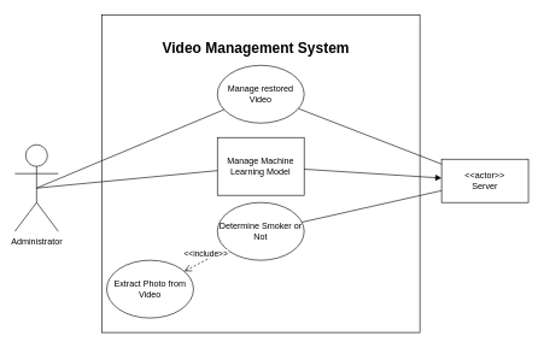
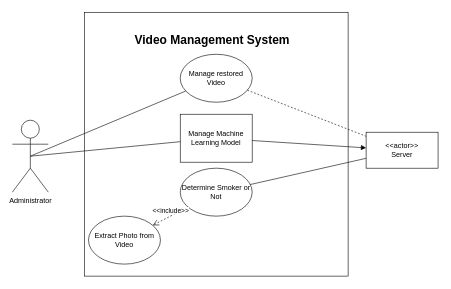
  <mxCell id="0" />
  <mxCell id="1" parent="0" />
  <mxCell id="2" value="" style="rounded=0;whiteSpace=wrap;html=1;" vertex="1" parent="1"><mxGeometry x="140" y="20" width="440" height="440" as="geometry" /></mxCell>
  <mxCell id="3" value="Administrator" style="shape=umlActor;verticalLabelPosition=bottom;labelBackgroundColor=#ffffff;verticalAlign=top;html=1;outlineConnect=0;" vertex="1" parent="1"><mxGeometry x="20" y="200" width="60" height="120" as="geometry" /></mxCell>
  <mxCell id="4" value="&lt;b&gt;&lt;font style=&quot;font-size: 20px&quot;&gt;Video Management System&lt;/font&gt;&lt;/b&gt;" style="text;html=1;strokeColor=none;fillColor=none;align=center;verticalAlign=middle;whiteSpace=wrap;rounded=0;" vertex="1" parent="1"><mxGeometry x="147" y="30" width="413" height="70" as="geometry" /></mxCell>
  <mxCell id="5" value="&lt;div&gt;&amp;lt;&amp;lt;actor&amp;gt;&amp;gt;&lt;/div&gt;&lt;div&gt;Server&lt;br&gt;&lt;/div&gt;" style="rounded=0;whiteSpace=wrap;html=1;" vertex="1" parent="1"><mxGeometry x="610" y="220" width="120" height="60" as="geometry" /></mxCell>
  <mxCell id="6" value="Manage restored&lt;br&gt;Video&lt;br&gt;" style="ellipse;whiteSpace=wrap;html=1;" vertex="1" parent="1"><mxGeometry x="300" y="90" width="120" height="80" as="geometry" /></mxCell>
- <mxCell id="7" value="" style="endArrow=none;html=1;" edge="1" parent="1" source="6" target="5"><mxGeometry width="50" height="50" relative="1" as="geometry"><mxPoint x="502" y="277" as="sourcePoint" /><mxPoint x="553" y="315" as="targetPoint" /></mxGeometry></mxCell>
+ <mxCell id="7" value="" style="endArrow=none;html=1;dashed=1;" edge="1" parent="1" source="6" target="5"><mxGeometry width="50" height="50" relative="1" as="geometry"><mxPoint x="502" y="277" as="sourcePoint" /><mxPoint x="553" y="315" as="targetPoint" /></mxGeometry></mxCell>
  <mxCell id="8" value="Extract Photo from Video" style="ellipse;whiteSpace=wrap;html=1;" vertex="1" parent="1"><mxGeometry x="147" y="360" width="120" height="80" as="geometry" /></mxCell>
  <mxCell id="9" value="" style="endArrow=none;html=1;exitX=0.5;exitY=0.5;exitDx=0;exitDy=0;exitPerimeter=0;" edge="1" parent="1" source="3" target="6"><mxGeometry width="50" height="50" relative="1" as="geometry"><mxPoint x="210" y="85" as="sourcePoint" /><mxPoint x="330" y="160" as="targetPoint" /></mxGeometry></mxCell>
  <mxCell id="10" value="Determine Smoker or Not" style="ellipse;whiteSpace=wrap;html=1;" vertex="1" parent="1"><mxGeometry x="300" y="280" width="120" height="80" as="geometry" /></mxCell>
  <mxCell id="11" value="&amp;lt;&amp;lt;include&amp;gt;&amp;gt;" style="html=1;verticalAlign=bottom;endArrow=open;dashed=1;endSize=8;" edge="1" parent="1" source="10" target="8"><mxGeometry relative="1" as="geometry"><mxPoint x="328.839" y="189.104" as="sourcePoint" /><mxPoint x="270.939" y="230.758" as="targetPoint" /><mxPoint as="offset" /></mxGeometry></mxCell>
  <mxCell id="12" value="" style="endArrow=none;html=1;" edge="1" parent="1" source="10" target="5"><mxGeometry width="50" height="50" relative="1" as="geometry"><mxPoint x="410" y="230" as="sourcePoint" /><mxPoint x="600" y="305" as="targetPoint" /></mxGeometry></mxCell>
  <mxCell id="13" value="Manage Machine Learning Model&lt;br&gt;" style="whiteSpace=wrap;html=1;rounded=0;" vertex="1" parent="1"><mxGeometry x="300" y="190" width="120" height="80" as="geometry" /></mxCell>
  <mxCell id="14" value="" style="endArrow=block;html=1;" edge="1" parent="1" source="13" target="5"><mxGeometry width="50" height="50" relative="1" as="geometry"><mxPoint x="414.603" y="329.04" as="sourcePoint" /><mxPoint x="620" y="244.645" as="targetPoint" /></mxGeometry></mxCell>
  <mxCell id="15" value="" style="endArrow=none;html=1;entryX=0.5;entryY=0.5;entryDx=0;entryDy=0;entryPerimeter=0;" edge="1" parent="1" source="13" target="3"><mxGeometry width="50" height="50" relative="1" as="geometry"><mxPoint x="424.603" y="339.04" as="sourcePoint" /><mxPoint x="630" y="254.645" as="targetPoint" /></mxGeometry></mxCell>
